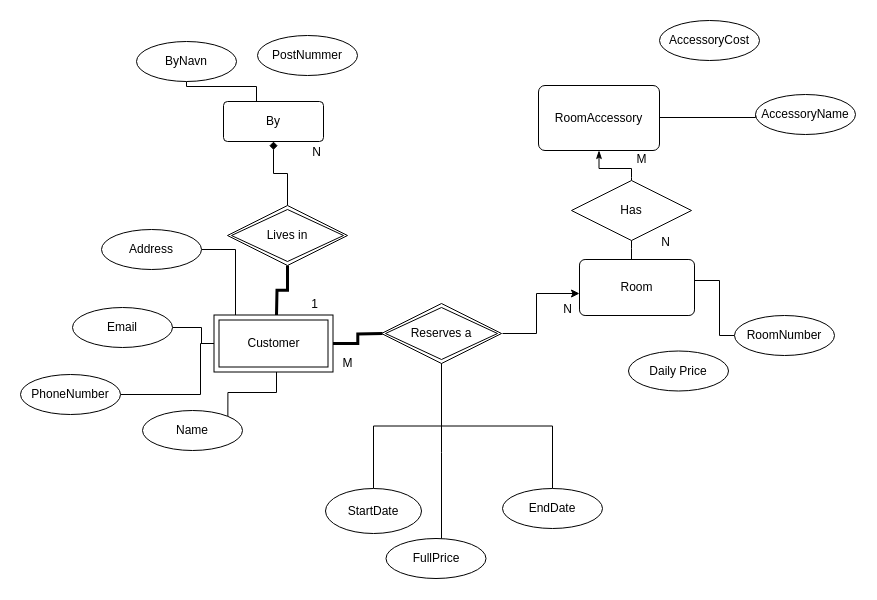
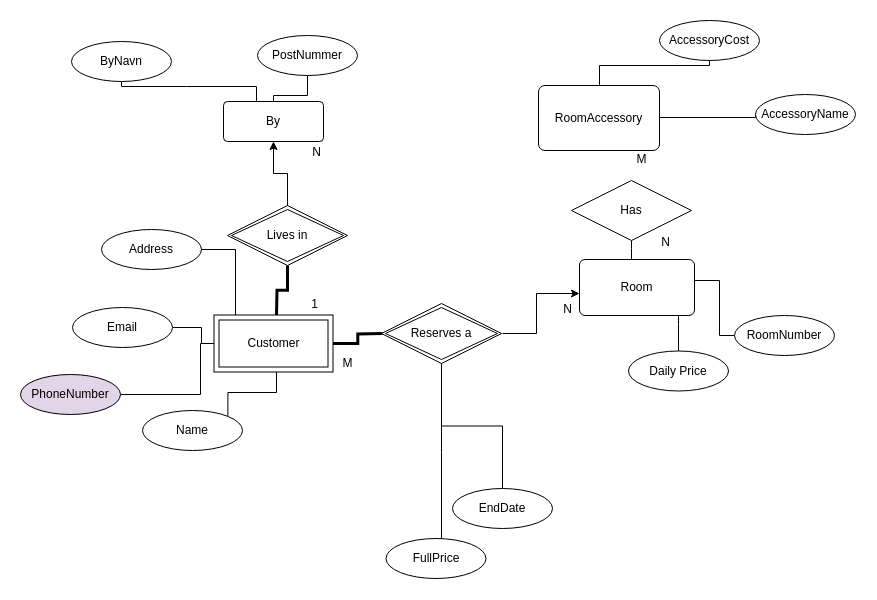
  <mxCell id="0" />
  <mxCell id="1" parent="0" />
  <mxCell id="2" style="edgeStyle=orthogonalEdgeStyle;rounded=0;orthogonalLoop=1;jettySize=auto;html=1;endArrow=none;endFill=0;strokeWidth=1;" edge="1" parent="1" source="3" target="35"><mxGeometry relative="1" as="geometry"><Array as="points"><mxPoint x="631" y="248" /><mxPoint x="631" y="248" /></Array></mxGeometry></mxCell>
  <mxCell id="3" value="Room" style="rounded=1;arcSize=10;whiteSpace=wrap;html=1;align=center;" vertex="1" parent="1"><mxGeometry x="579" y="259" width="115" height="56" as="geometry" /></mxCell>
  <mxCell id="4" value="RoomAccessory" style="rounded=1;arcSize=10;whiteSpace=wrap;html=1;align=center;" vertex="1" parent="1"><mxGeometry x="538" y="85" width="121" height="65" as="geometry" /></mxCell>
  <mxCell id="5" style="edgeStyle=orthogonalEdgeStyle;rounded=0;orthogonalLoop=1;jettySize=auto;html=1;endArrow=none;endFill=0;strokeWidth=3;" edge="1" parent="1" target="43"><mxGeometry relative="1" as="geometry"><mxPoint x="276" y="314.5" as="sourcePoint" /><mxPoint x="285.034" y="238.983" as="targetPoint" /><Array as="points" /></mxGeometry></mxCell>
  <mxCell id="6" style="edgeStyle=orthogonalEdgeStyle;rounded=0;orthogonalLoop=1;jettySize=auto;html=1;endArrow=none;endFill=0;strokeWidth=3;" edge="1" parent="1" source="45"><mxGeometry relative="1" as="geometry"><mxPoint x="335" y="343" as="sourcePoint" /><mxPoint x="382" y="333" as="targetPoint" /></mxGeometry></mxCell>
  <mxCell id="7" style="edgeStyle=orthogonalEdgeStyle;rounded=0;orthogonalLoop=1;jettySize=auto;html=1;exitX=0;exitY=0.5;exitDx=0;exitDy=0;endArrow=none;endFill=0;" edge="1" parent="1" source="8" target="4"><mxGeometry relative="1" as="geometry"><Array as="points"><mxPoint x="755" y="117" /></Array></mxGeometry></mxCell>
  <mxCell id="8" value="AccessoryName" style="ellipse;whiteSpace=wrap;html=1;align=center;" vertex="1" parent="1"><mxGeometry x="755" y="94" width="100" height="40" as="geometry" /></mxCell>
+ <mxCell id="9" style="edgeStyle=orthogonalEdgeStyle;rounded=0;orthogonalLoop=1;jettySize=auto;html=1;exitX=0.5;exitY=1;exitDx=0;exitDy=0;endArrow=none;endFill=0;" edge="1" parent="1" source="10" target="4"><mxGeometry relative="1" as="geometry"><Array as="points"><mxPoint x="709" y="65" /><mxPoint x="599" y="65" /></Array></mxGeometry></mxCell>
  <mxCell id="10" value="AccessoryCost" style="ellipse;whiteSpace=wrap;html=1;align=center;" vertex="1" parent="1"><mxGeometry x="659" y="20" width="100" height="40" as="geometry" /></mxCell>
  <mxCell id="11" style="edgeStyle=orthogonalEdgeStyle;rounded=0;orthogonalLoop=1;jettySize=auto;html=1;exitX=0;exitY=0.5;exitDx=0;exitDy=0;endArrow=none;endFill=0;" edge="1" parent="1" source="12" target="3"><mxGeometry relative="1" as="geometry"><Array as="points"><mxPoint x="719" y="335" /><mxPoint x="719" y="280" /></Array></mxGeometry></mxCell>
  <mxCell id="12" value="RoomNumber" style="ellipse;whiteSpace=wrap;html=1;align=center;" vertex="1" parent="1"><mxGeometry x="734" y="315" width="100" height="40" as="geometry" /></mxCell>
- <mxCell id="13" style="edgeStyle=orthogonalEdgeStyle;rounded=0;orthogonalLoop=1;jettySize=auto;html=1;exitX=0.5;exitY=0;exitDx=0;exitDy=0;endArrow=none;endFill=0;" edge="1" parent="1" source="14" target="44"><mxGeometry relative="1" as="geometry"><mxPoint x="605.486" y="381" as="targetPoint" /></mxGeometry></mxCell>
- <mxCell id="14" value="StartDate" style="ellipse;whiteSpace=wrap;html=1;align=center;" vertex="1" parent="1"><mxGeometry x="325" y="488" width="96" height="45" as="geometry" /></mxCell>
  <mxCell id="15" style="edgeStyle=orthogonalEdgeStyle;rounded=0;orthogonalLoop=1;jettySize=auto;html=1;exitX=0.5;exitY=0;exitDx=0;exitDy=0;endArrow=none;endFill=0;" edge="1" parent="1" source="16" target="44"><mxGeometry relative="1" as="geometry"><mxPoint x="605.486" y="381" as="targetPoint" /></mxGeometry></mxCell>
- <mxCell id="16" value="EndDate" style="ellipse;whiteSpace=wrap;html=1;align=center;" vertex="1" parent="1"><mxGeometry x="502" y="488" width="100" height="40" as="geometry" /></mxCell>
+ <mxCell id="16" value="EndDate" style="ellipse;whiteSpace=wrap;html=1;align=center;" vertex="1" parent="1"><mxGeometry x="452" y="488" width="100" height="40" as="geometry" /></mxCell>
  <mxCell id="17" style="edgeStyle=orthogonalEdgeStyle;rounded=0;orthogonalLoop=1;jettySize=auto;html=1;exitX=1;exitY=0;exitDx=0;exitDy=0;endArrow=none;endFill=0;" edge="1" parent="1" source="18"><mxGeometry relative="1" as="geometry"><mxPoint x="276" y="371.5" as="targetPoint" /><Array as="points"><mxPoint x="227" y="392" /><mxPoint x="276" y="392" /></Array></mxGeometry></mxCell>
  <mxCell id="18" value="Name" style="ellipse;whiteSpace=wrap;html=1;align=center;" vertex="1" parent="1"><mxGeometry x="142" y="410" width="100" height="40" as="geometry" /></mxCell>
  <mxCell id="19" style="edgeStyle=orthogonalEdgeStyle;rounded=0;orthogonalLoop=1;jettySize=auto;html=1;exitX=1;exitY=0.5;exitDx=0;exitDy=0;endArrow=none;endFill=0;" edge="1" parent="1" source="20"><mxGeometry relative="1" as="geometry"><mxPoint x="217" y="343" as="targetPoint" /><Array as="points"><mxPoint x="201" y="327" /><mxPoint x="201" y="343" /></Array></mxGeometry></mxCell>
  <mxCell id="20" value="Email" style="ellipse;whiteSpace=wrap;html=1;align=center;" vertex="1" parent="1"><mxGeometry x="72" y="307" width="100" height="40" as="geometry" /></mxCell>
  <mxCell id="21" style="edgeStyle=orthogonalEdgeStyle;rounded=0;orthogonalLoop=1;jettySize=auto;html=1;exitX=1;exitY=0.5;exitDx=0;exitDy=0;endArrow=none;endFill=0;" edge="1" parent="1" source="22"><mxGeometry relative="1" as="geometry"><mxPoint x="217" y="343" as="targetPoint" /><Array as="points"><mxPoint x="200" y="394" /><mxPoint x="200" y="343" /></Array></mxGeometry></mxCell>
- <mxCell id="22" value="PhoneNumber" style="ellipse;whiteSpace=wrap;html=1;align=center;" vertex="1" parent="1"><mxGeometry x="20" y="374" width="100" height="40" as="geometry" /></mxCell>
+ <mxCell id="22" value="PhoneNumber" style="ellipse;whiteSpace=wrap;html=1;align=center;fillColor=#e1d5e7;" vertex="1" parent="1"><mxGeometry x="20" y="374" width="100" height="40" as="geometry" /></mxCell>
  <mxCell id="23" style="edgeStyle=orthogonalEdgeStyle;rounded=0;orthogonalLoop=1;jettySize=auto;html=1;exitX=1;exitY=0.5;exitDx=0;exitDy=0;endArrow=none;endFill=0;" edge="1" parent="1" source="24"><mxGeometry relative="1" as="geometry"><mxPoint x="235" y="314.5" as="targetPoint" /><Array as="points"><mxPoint x="235" y="249" /></Array></mxGeometry></mxCell>
  <mxCell id="24" value="Address" style="ellipse;whiteSpace=wrap;html=1;align=center;" vertex="1" parent="1"><mxGeometry x="101" y="229" width="100" height="40" as="geometry" /></mxCell>
+ <mxCell id="25" style="edgeStyle=orthogonalEdgeStyle;rounded=0;orthogonalLoop=1;jettySize=auto;html=1;exitX=0.5;exitY=1;exitDx=0;exitDy=0;endArrow=none;endFill=0;" edge="1" parent="1" source="26" target="29"><mxGeometry relative="1" as="geometry" /></mxCell>
  <mxCell id="26" value="PostNummer" style="ellipse;whiteSpace=wrap;html=1;align=center;" vertex="1" parent="1"><mxGeometry x="257" y="35" width="100" height="40" as="geometry" /></mxCell>
  <mxCell id="27" style="edgeStyle=orthogonalEdgeStyle;rounded=0;orthogonalLoop=1;jettySize=auto;html=1;exitX=0.5;exitY=1;exitDx=0;exitDy=0;endArrow=none;endFill=0;" edge="1" parent="1" source="28" target="29"><mxGeometry relative="1" as="geometry"><Array as="points"><mxPoint x="186" y="86" /><mxPoint x="256" y="86" /><mxPoint x="256" y="101" /></Array></mxGeometry></mxCell>
- <mxCell id="28" value="ByNavn" style="ellipse;whiteSpace=wrap;html=1;align=center;" vertex="1" parent="1"><mxGeometry x="136" y="41" width="100" height="40" as="geometry" /></mxCell>
+ <mxCell id="28" value="ByNavn" style="ellipse;whiteSpace=wrap;html=1;align=center;" vertex="1" parent="1"><mxGeometry x="71" y="41" width="100" height="40" as="geometry" /></mxCell>
  <mxCell id="29" value="By" style="rounded=1;arcSize=10;whiteSpace=wrap;html=1;align=center;" vertex="1" parent="1"><mxGeometry x="223" y="101" width="100" height="40" as="geometry" /></mxCell>
+ <mxCell id="30" style="edgeStyle=orthogonalEdgeStyle;rounded=0;orthogonalLoop=1;jettySize=auto;html=1;exitX=0.5;exitY=0;exitDx=0;exitDy=0;endArrow=none;endFill=0;" edge="1" parent="1" source="31" target="3"><mxGeometry relative="1" as="geometry"><Array as="points"><mxPoint x="678" y="324" /><mxPoint x="678" y="324" /></Array></mxGeometry></mxCell>
  <mxCell id="31" value="Daily Price" style="ellipse;whiteSpace=wrap;html=1;align=center;" vertex="1" parent="1"><mxGeometry x="628" y="350.5" width="100" height="40" as="geometry" /></mxCell>
- <mxCell id="32" style="edgeStyle=orthogonalEdgeStyle;rounded=0;orthogonalLoop=1;jettySize=auto;html=1;endArrow=diamond;endFill=1;strokeWidth=1;" edge="1" parent="1" source="43" target="29"><mxGeometry relative="1" as="geometry"><mxPoint x="285" y="179" as="sourcePoint" /></mxGeometry></mxCell>
+ <mxCell id="32" style="edgeStyle=orthogonalEdgeStyle;rounded=0;orthogonalLoop=1;jettySize=auto;html=1;endArrow=classic;endFill=1;strokeWidth=1;" edge="1" parent="1" source="43" target="29"><mxGeometry relative="1" as="geometry"><mxPoint x="285" y="179" as="sourcePoint" /></mxGeometry></mxCell>
  <mxCell id="33" style="edgeStyle=orthogonalEdgeStyle;rounded=0;orthogonalLoop=1;jettySize=auto;html=1;exitX=1;exitY=0.5;exitDx=0;exitDy=0;endArrow=classic;endFill=1;strokeWidth=1;" edge="1" parent="1" target="3"><mxGeometry relative="1" as="geometry"><mxPoint x="502" y="333" as="sourcePoint" /><mxPoint x="546.5" y="353.483" as="targetPoint" /><Array as="points"><mxPoint x="536" y="333" /><mxPoint x="536" y="293" /></Array></mxGeometry></mxCell>
- <mxCell id="34" style="edgeStyle=orthogonalEdgeStyle;rounded=0;orthogonalLoop=1;jettySize=auto;html=1;exitX=0.5;exitY=0;exitDx=0;exitDy=0;endArrow=classicThin;endFill=1;strokeWidth=1;" edge="1" parent="1" source="35" target="4"><mxGeometry relative="1" as="geometry"><Array as="points"><mxPoint x="631" y="177" /><mxPoint x="631" y="168" /><mxPoint x="591" y="168" /></Array></mxGeometry></mxCell>
  <mxCell id="35" value="Has" style="shape=rhombus;perimeter=rhombusPerimeter;whiteSpace=wrap;html=1;align=center;" vertex="1" parent="1"><mxGeometry x="571" y="180" width="120" height="60" as="geometry" /></mxCell>
  <mxCell id="36" style="edgeStyle=orthogonalEdgeStyle;rounded=0;orthogonalLoop=1;jettySize=auto;html=1;endArrow=none;endFill=0;strokeWidth=1;" edge="1" parent="1" source="37" target="44"><mxGeometry relative="1" as="geometry"><mxPoint x="599" y="496" as="sourcePoint" /><mxPoint x="605" y="381" as="targetPoint" /><Array as="points"><mxPoint x="441" y="452" /><mxPoint x="441" y="452" /></Array></mxGeometry></mxCell>
  <mxCell id="37" value="FullPrice" style="ellipse;whiteSpace=wrap;html=1;align=center;" vertex="1" parent="1"><mxGeometry x="385.5" y="538" width="100" height="40" as="geometry" /></mxCell>
  <mxCell id="38" value="N" style="text;html=1;align=center;verticalAlign=middle;resizable=0;points=[];autosize=1;" vertex="1" parent="1"><mxGeometry x="655" y="233" width="19" height="18" as="geometry" /></mxCell>
  <mxCell id="39" value="M" style="text;html=1;align=center;verticalAlign=middle;resizable=0;points=[];autosize=1;" vertex="1" parent="1"><mxGeometry x="631" y="150" width="20" height="18" as="geometry" /></mxCell>
  <mxCell id="40" value="M" style="text;html=1;align=center;verticalAlign=middle;resizable=0;points=[];autosize=1;" vertex="1" parent="1"><mxGeometry x="337" y="353.5" width="20" height="18" as="geometry" /></mxCell>
  <mxCell id="41" value="1" style="text;html=1;align=center;verticalAlign=middle;resizable=0;points=[];autosize=1;" vertex="1" parent="1"><mxGeometry x="305" y="295" width="17" height="18" as="geometry" /></mxCell>
  <mxCell id="42" value="N" style="text;html=1;align=center;verticalAlign=middle;resizable=0;points=[];autosize=1;" vertex="1" parent="1"><mxGeometry x="306" y="143" width="19" height="18" as="geometry" /></mxCell>
  <mxCell id="43" value="Lives in" style="shape=rhombus;double=1;perimeter=rhombusPerimeter;whiteSpace=wrap;html=1;align=center;" vertex="1" parent="1"><mxGeometry x="227" y="205" width="120" height="60" as="geometry" /></mxCell>
  <mxCell id="44" value="Reserves a" style="shape=rhombus;double=1;perimeter=rhombusPerimeter;whiteSpace=wrap;html=1;align=center;" vertex="1" parent="1"><mxGeometry x="381" y="303" width="120" height="60" as="geometry" /></mxCell>
  <mxCell id="45" value="Customer" style="shape=ext;margin=3;double=1;whiteSpace=wrap;html=1;align=center;" vertex="1" parent="1"><mxGeometry x="213.5" y="314.5" width="119" height="57" as="geometry" /></mxCell>
  <mxCell id="46" value="N" style="text;html=1;align=center;verticalAlign=middle;resizable=0;points=[];autosize=1;" vertex="1" parent="1"><mxGeometry x="557" y="300" width="19" height="18" as="geometry" /></mxCell>
